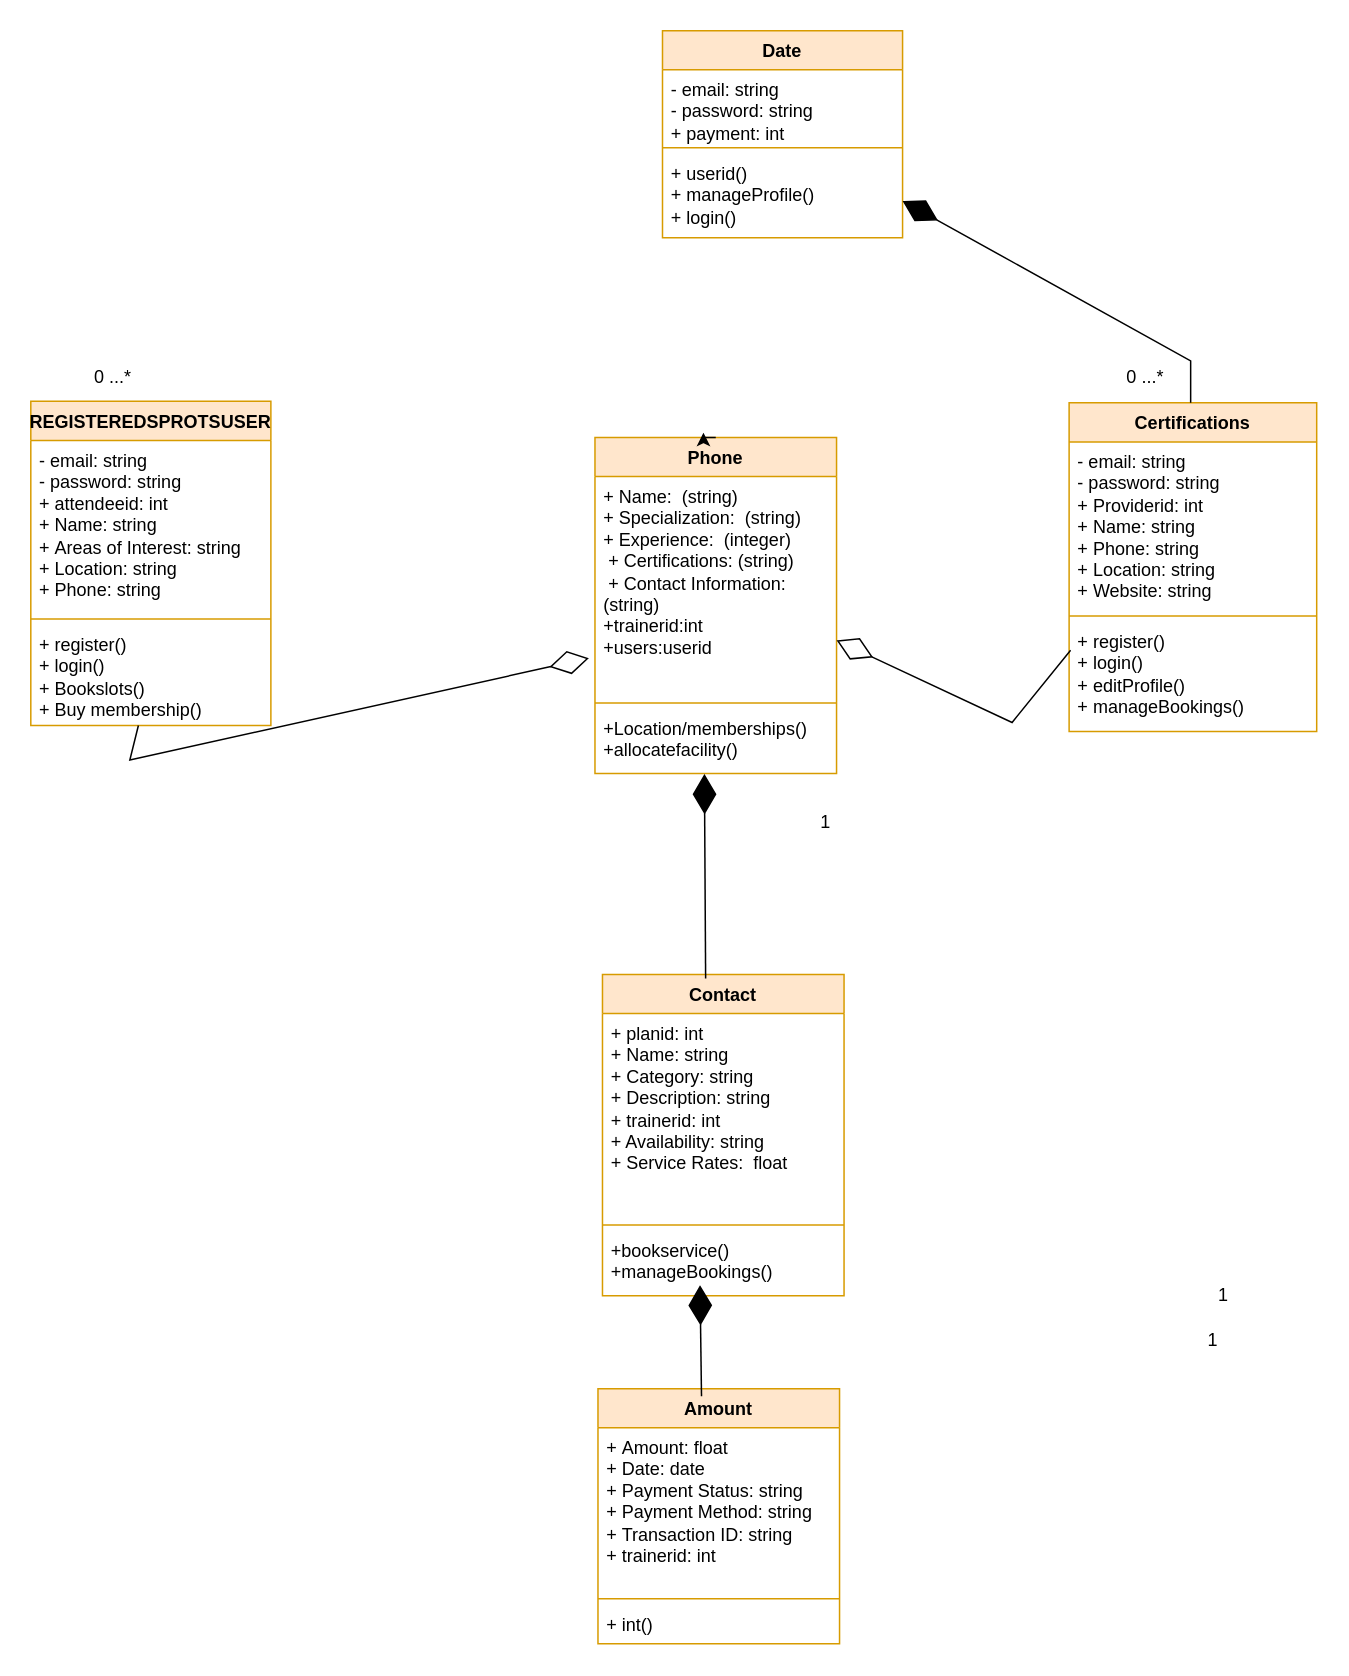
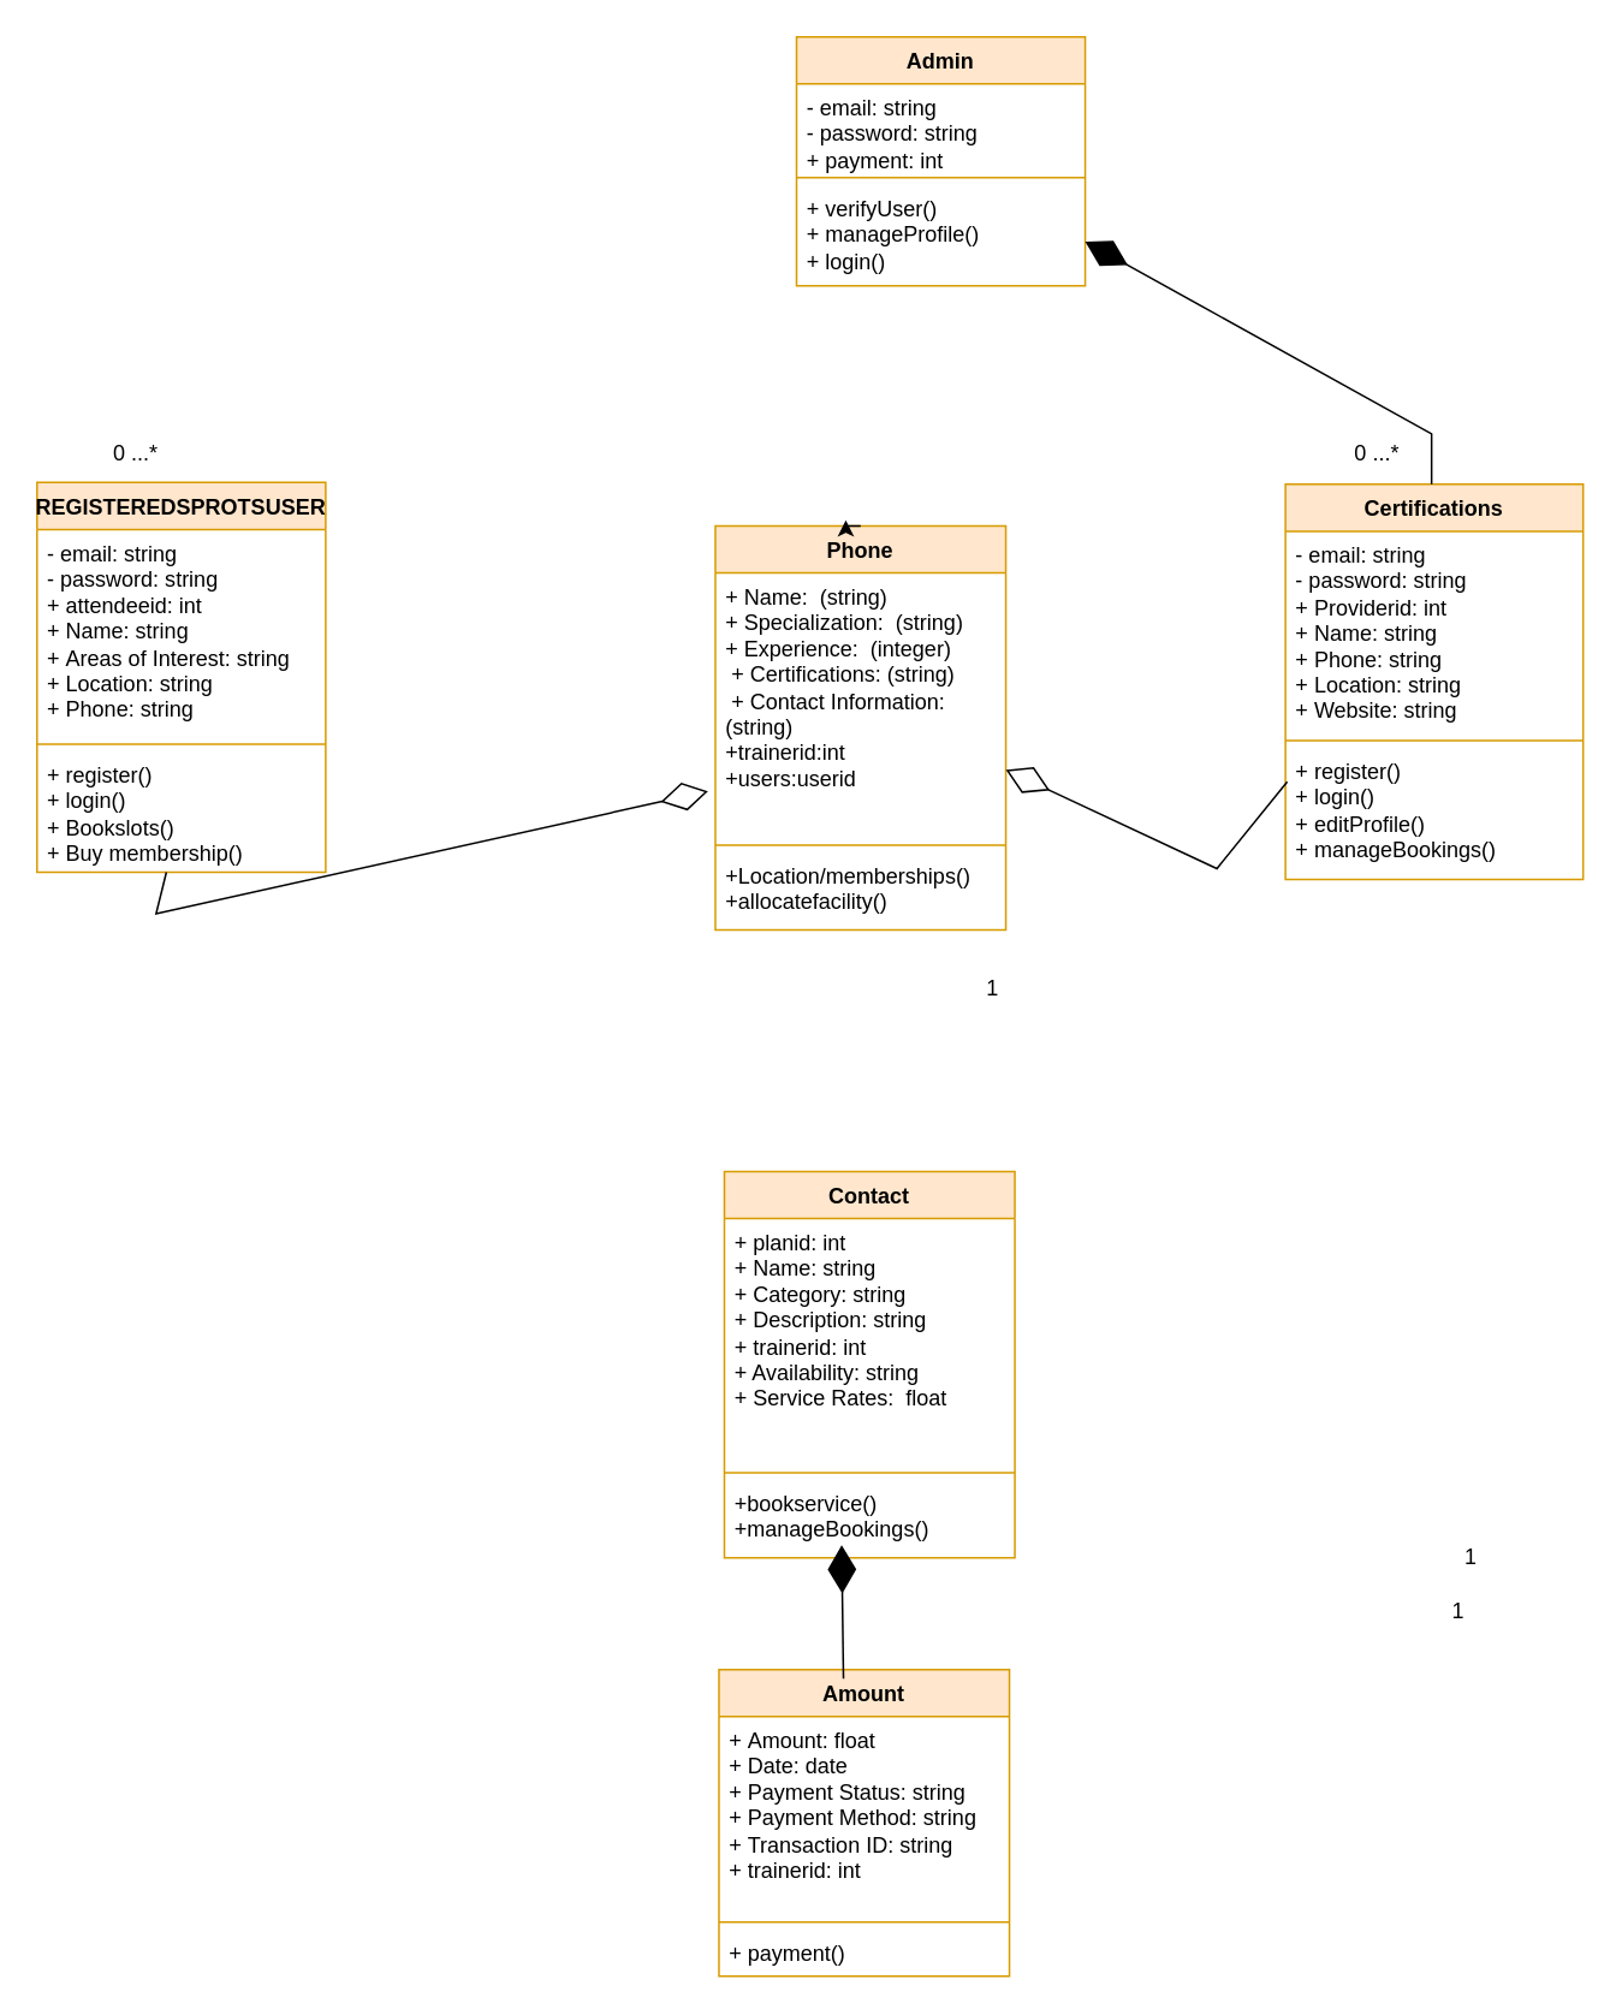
  <mxCell id="0" />
  <mxCell id="1" parent="0" />
  <mxCell id="2" value="Certifications" style="swimlane;fontStyle=1;align=center;verticalAlign=top;childLayout=stackLayout;horizontal=1;startSize=26;horizontalStack=0;resizeParent=1;resizeParentMax=0;resizeLast=0;collapsible=1;marginBottom=0;whiteSpace=wrap;html=1;fillColor=#ffe6cc;strokeColor=#d79b00;" parent="1" vertex="1"><mxGeometry x="712" y="268" width="165" height="219" as="geometry" /></mxCell>
  <mxCell id="3" value="- email: string&lt;br style=&quot;border-color: var(--border-color);&quot;&gt;- password: string&lt;br&gt;+ Providerid: int&lt;br&gt;+&amp;nbsp;Name: string&lt;br style=&quot;border-color: var(--border-color);&quot;&gt;+ Phone: string&lt;br style=&quot;border-color: var(--border-color);&quot;&gt;+ Location: string&lt;br style=&quot;border-color: var(--border-color);&quot;&gt;+&amp;nbsp;Website: string&lt;br&gt;&amp;nbsp;" style="text;strokeColor=none;fillColor=none;align=left;verticalAlign=top;spacingLeft=4;spacingRight=4;overflow=hidden;rotatable=0;points=[[0,0.5],[1,0.5]];portConstraint=eastwest;whiteSpace=wrap;html=1;" parent="2" vertex="1"><mxGeometry y="26" width="165" height="112" as="geometry" /></mxCell>
  <mxCell id="4" value="" style="line;strokeWidth=1;fillColor=none;align=left;verticalAlign=middle;spacingTop=-1;spacingLeft=3;spacingRight=3;rotatable=0;labelPosition=right;points=[];portConstraint=eastwest;strokeColor=inherit;" parent="2" vertex="1"><mxGeometry y="138" width="165" height="8" as="geometry" /></mxCell>
  <mxCell id="5" value="+ register()&lt;br style=&quot;border-color: var(--border-color);&quot;&gt;+ login()&lt;br&gt;+ editProfile()&lt;br&gt;+ manageBookings()" style="text;strokeColor=none;fillColor=none;align=left;verticalAlign=top;spacingLeft=4;spacingRight=4;overflow=hidden;rotatable=0;points=[[0,0.5],[1,0.5]];portConstraint=eastwest;whiteSpace=wrap;html=1;" parent="2" vertex="1"><mxGeometry y="146" width="165" height="73" as="geometry" /></mxCell>
- <mxCell id="6" value="Date" style="swimlane;fontStyle=1;align=center;verticalAlign=top;childLayout=stackLayout;horizontal=1;startSize=26;horizontalStack=0;resizeParent=1;resizeParentMax=0;resizeLast=0;collapsible=1;marginBottom=0;whiteSpace=wrap;html=1;fillColor=#ffe6cc;strokeColor=#d79b00;" parent="1" vertex="1"><mxGeometry x="441" y="20" width="160" height="138" as="geometry" /></mxCell>
+ <mxCell id="6" value="Admin" style="swimlane;fontStyle=1;align=center;verticalAlign=top;childLayout=stackLayout;horizontal=1;startSize=26;horizontalStack=0;resizeParent=1;resizeParentMax=0;resizeLast=0;collapsible=1;marginBottom=0;whiteSpace=wrap;html=1;fillColor=#ffe6cc;strokeColor=#d79b00;" parent="1" vertex="1"><mxGeometry x="441" y="20" width="160" height="138" as="geometry" /></mxCell>
  <mxCell id="7" value="- email: string&lt;br style=&quot;border-color: var(--border-color);&quot;&gt;- password: string&lt;br&gt;+ payment: int" style="text;strokeColor=none;fillColor=none;align=left;verticalAlign=top;spacingLeft=4;spacingRight=4;overflow=hidden;rotatable=0;points=[[0,0.5],[1,0.5]];portConstraint=eastwest;whiteSpace=wrap;html=1;" parent="6" vertex="1"><mxGeometry y="26" width="160" height="48" as="geometry" /></mxCell>
  <mxCell id="8" value="" style="line;strokeWidth=1;fillColor=none;align=left;verticalAlign=middle;spacingTop=-1;spacingLeft=3;spacingRight=3;rotatable=0;labelPosition=right;points=[];portConstraint=eastwest;strokeColor=inherit;" parent="6" vertex="1"><mxGeometry y="74" width="160" height="8" as="geometry" /></mxCell>
- <mxCell id="9" value="+ userid()&lt;br&gt;+ manageProfile()&lt;br&gt;+ login()" style="text;strokeColor=none;fillColor=none;align=left;verticalAlign=top;spacingLeft=4;spacingRight=4;overflow=hidden;rotatable=0;points=[[0,0.5],[1,0.5]];portConstraint=eastwest;whiteSpace=wrap;html=1;" parent="6" vertex="1"><mxGeometry y="82" width="160" height="56" as="geometry" /></mxCell>
+ <mxCell id="9" value="+ verifyUser()&lt;br&gt;+ manageProfile()&lt;br&gt;+ login()" style="text;strokeColor=none;fillColor=none;align=left;verticalAlign=top;spacingLeft=4;spacingRight=4;overflow=hidden;rotatable=0;points=[[0,0.5],[1,0.5]];portConstraint=eastwest;whiteSpace=wrap;html=1;" parent="6" vertex="1"><mxGeometry y="82" width="160" height="56" as="geometry" /></mxCell>
  <mxCell id="10" value="" style="endArrow=diamondThin;endFill=1;endSize=24;html=1;rounded=0;exitX=0.5;exitY=0;exitDx=0;exitDy=0;" parent="1" target="6" edge="1"><mxGeometry width="160" relative="1" as="geometry"><mxPoint x="793" y="268" as="sourcePoint" /><mxPoint x="906" y="146" as="targetPoint" /><Array as="points"><mxPoint x="793" y="240" /></Array></mxGeometry></mxCell>
  <mxCell id="11" value="0 ...*" style="text;strokeColor=none;align=center;fillColor=none;html=1;verticalAlign=middle;whiteSpace=wrap;rounded=0;" parent="1" vertex="1"><mxGeometry x="733.001" y="236.002" width="60" height="30" as="geometry" /></mxCell>
  <mxCell id="12" value="1" style="text;strokeColor=none;align=center;fillColor=none;html=1;verticalAlign=middle;whiteSpace=wrap;rounded=0;" parent="1" vertex="1"><mxGeometry x="520.003" y="533.002" width="60" height="30" as="geometry" /></mxCell>
  <mxCell id="13" value="Amount" style="swimlane;fontStyle=1;align=center;verticalAlign=top;childLayout=stackLayout;horizontal=1;startSize=26;horizontalStack=0;resizeParent=1;resizeParentMax=0;resizeLast=0;collapsible=1;marginBottom=0;whiteSpace=wrap;html=1;fillColor=#ffe6cc;strokeColor=#d79b00;" parent="1" vertex="1"><mxGeometry x="398" y="925" width="161" height="170" as="geometry" /></mxCell>
  <mxCell id="14" value="+&amp;nbsp;Amount: float&lt;br&gt;+&amp;nbsp;Date: date&lt;br&gt;+&amp;nbsp;Payment&amp;nbsp;Status: string&lt;br&gt;+&amp;nbsp;Payment Method: string&lt;br&gt;+&amp;nbsp;Transaction ID: string&lt;br&gt;+ trainerid: int" style="text;strokeColor=none;fillColor=none;align=left;verticalAlign=top;spacingLeft=4;spacingRight=4;overflow=hidden;rotatable=0;points=[[0,0.5],[1,0.5]];portConstraint=eastwest;whiteSpace=wrap;html=1;" parent="13" vertex="1"><mxGeometry y="26" width="161" height="110" as="geometry" /></mxCell>
  <mxCell id="15" value="" style="line;strokeWidth=1;fillColor=none;align=left;verticalAlign=middle;spacingTop=-1;spacingLeft=3;spacingRight=3;rotatable=0;labelPosition=right;points=[];portConstraint=eastwest;strokeColor=inherit;" parent="13" vertex="1"><mxGeometry y="136" width="161" height="8" as="geometry" /></mxCell>
- <mxCell id="16" value="+ int()" style="text;strokeColor=none;fillColor=none;align=left;verticalAlign=top;spacingLeft=4;spacingRight=4;overflow=hidden;rotatable=0;points=[[0,0.5],[1,0.5]];portConstraint=eastwest;whiteSpace=wrap;html=1;" parent="13" vertex="1"><mxGeometry y="144" width="161" height="26" as="geometry" /></mxCell>
+ <mxCell id="16" value="+ payment()" style="text;strokeColor=none;fillColor=none;align=left;verticalAlign=top;spacingLeft=4;spacingRight=4;overflow=hidden;rotatable=0;points=[[0,0.5],[1,0.5]];portConstraint=eastwest;whiteSpace=wrap;html=1;" parent="13" vertex="1"><mxGeometry y="144" width="161" height="26" as="geometry" /></mxCell>
  <mxCell id="17" value="1" style="text;strokeColor=none;align=center;fillColor=none;html=1;verticalAlign=middle;whiteSpace=wrap;rounded=0;" parent="1" vertex="1"><mxGeometry x="784.998" y="847.999" width="60" height="30" as="geometry" /></mxCell>
  <mxCell id="18" value="1" style="text;strokeColor=none;align=center;fillColor=none;html=1;verticalAlign=middle;whiteSpace=wrap;rounded=0;" parent="1" vertex="1"><mxGeometry x="777.998" y="878.004" width="60" height="30" as="geometry" /></mxCell>
  <mxCell id="19" value="REGISTEREDSPROTSUSER" style="swimlane;fontStyle=1;align=center;verticalAlign=top;childLayout=stackLayout;horizontal=1;startSize=26;horizontalStack=0;resizeParent=1;resizeParentMax=0;resizeLast=0;collapsible=1;marginBottom=0;whiteSpace=wrap;html=1;fillColor=#ffe6cc;strokeColor=#d79b00;" parent="1" vertex="1"><mxGeometry x="20" y="267" width="160" height="216" as="geometry" /></mxCell>
  <mxCell id="20" value="- email: string&lt;br style=&quot;border-color: var(--border-color);&quot;&gt;- password: string&lt;br&gt;+ attendeeid: int&lt;br style=&quot;border-color: var(--border-color);&quot;&gt;+&amp;nbsp;Name: string&lt;br style=&quot;border-color: var(--border-color);&quot;&gt;+&amp;nbsp;Areas of Interest: string&lt;br style=&quot;border-color: var(--border-color);&quot;&gt;+ Location: string&lt;br style=&quot;border-color: var(--border-color);&quot;&gt;+ Phone: string" style="text;strokeColor=none;fillColor=none;align=left;verticalAlign=top;spacingLeft=4;spacingRight=4;overflow=hidden;rotatable=0;points=[[0,0.5],[1,0.5]];portConstraint=eastwest;whiteSpace=wrap;html=1;" parent="19" vertex="1"><mxGeometry y="26" width="160" height="115" as="geometry" /></mxCell>
  <mxCell id="21" value="" style="line;strokeWidth=1;fillColor=none;align=left;verticalAlign=middle;spacingTop=-1;spacingLeft=3;spacingRight=3;rotatable=0;labelPosition=right;points=[];portConstraint=eastwest;strokeColor=inherit;" parent="19" vertex="1"><mxGeometry y="141" width="160" height="8" as="geometry" /></mxCell>
  <mxCell id="22" value="+ register()&lt;br style=&quot;border-color: var(--border-color);&quot;&gt;+ login()&lt;br&gt;+ Bookslots()&lt;br&gt;+ Buy membership()" style="text;strokeColor=none;fillColor=none;align=left;verticalAlign=top;spacingLeft=4;spacingRight=4;overflow=hidden;rotatable=0;points=[[0,0.5],[1,0.5]];portConstraint=eastwest;whiteSpace=wrap;html=1;" parent="19" vertex="1"><mxGeometry y="149" width="160" height="67" as="geometry" /></mxCell>
  <mxCell id="23" value="0 ...*" style="text;strokeColor=none;align=center;fillColor=none;html=1;verticalAlign=middle;whiteSpace=wrap;rounded=0;" parent="1" vertex="1"><mxGeometry x="45.001" y="236.002" width="60" height="30" as="geometry" /></mxCell>
  <mxCell id="24" value="" style="endArrow=diamondThin;endFill=0;endSize=24;html=1;rounded=0;entryX=-0.025;entryY=0.824;entryDx=0;entryDy=0;entryPerimeter=0;" parent="1" source="22" target="26" edge="1"><mxGeometry width="160" relative="1" as="geometry"><mxPoint x="107" y="491" as="sourcePoint" /><mxPoint x="437.746" y="669.08" as="targetPoint" /><Array as="points"><mxPoint x="86" y="506" /></Array></mxGeometry></mxCell>
  <mxCell id="25" value="Phone" style="swimlane;fontStyle=1;align=center;verticalAlign=top;childLayout=stackLayout;horizontal=1;startSize=26;horizontalStack=0;resizeParent=1;resizeParentMax=0;resizeLast=0;collapsible=1;marginBottom=0;whiteSpace=wrap;html=1;fillColor=#ffe6cc;strokeColor=#d79b00;" vertex="1" parent="1"><mxGeometry x="396" y="291" width="161" height="224" as="geometry" /></mxCell>
  <mxCell id="26" value="+ Name:&amp;nbsp; (string)&lt;br&gt;+ Specialization:&amp;nbsp; (string)&lt;br&gt;+ Experience:&amp;nbsp; (integer)&lt;br&gt;&amp;nbsp;+ Certifications: (string)&lt;br&gt;&amp;nbsp;+ Contact Information:&lt;br&gt;(string)&lt;br&gt;+trainerid:int&lt;br&gt;+users:userid" style="text;strokeColor=none;fillColor=none;align=left;verticalAlign=top;spacingLeft=4;spacingRight=4;overflow=hidden;rotatable=0;points=[[0,0.5],[1,0.5]];portConstraint=eastwest;whiteSpace=wrap;html=1;" vertex="1" parent="25"><mxGeometry y="26" width="161" height="147" as="geometry" /></mxCell>
  <mxCell id="27" value="" style="line;strokeWidth=1;fillColor=none;align=left;verticalAlign=middle;spacingTop=-1;spacingLeft=3;spacingRight=3;rotatable=0;labelPosition=right;points=[];portConstraint=eastwest;strokeColor=inherit;" vertex="1" parent="25"><mxGeometry y="173" width="161" height="8" as="geometry" /></mxCell>
  <mxCell id="28" value="+Location/memberships()&lt;br&gt;+allocatefacility()" style="text;strokeColor=none;fillColor=none;align=left;verticalAlign=top;spacingLeft=4;spacingRight=4;overflow=hidden;rotatable=0;points=[[0,0.5],[1,0.5]];portConstraint=eastwest;whiteSpace=wrap;html=1;" vertex="1" parent="25"><mxGeometry y="181" width="161" height="43" as="geometry" /></mxCell>
  <mxCell id="29" value="Contact" style="swimlane;fontStyle=1;align=center;verticalAlign=top;childLayout=stackLayout;horizontal=1;startSize=26;horizontalStack=0;resizeParent=1;resizeParentMax=0;resizeLast=0;collapsible=1;marginBottom=0;whiteSpace=wrap;html=1;fillColor=#ffe6cc;strokeColor=#d79b00;" vertex="1" parent="1"><mxGeometry x="401" y="649" width="161" height="214" as="geometry" /></mxCell>
  <mxCell id="30" value="+ planid: int&lt;br&gt;+&amp;nbsp;Name: string&lt;br&gt;+&amp;nbsp;Category: string&lt;br style=&quot;border-color: var(--border-color);&quot;&gt;+&amp;nbsp;Description: string&lt;br&gt;+ trainerid: int&lt;br&gt;+ Availability: string&lt;br style=&quot;border-color: var(--border-color);&quot;&gt;+&amp;nbsp;Service Rates:&amp;nbsp; float" style="text;strokeColor=none;fillColor=none;align=left;verticalAlign=top;spacingLeft=4;spacingRight=4;overflow=hidden;rotatable=0;points=[[0,0.5],[1,0.5]];portConstraint=eastwest;whiteSpace=wrap;html=1;" vertex="1" parent="29"><mxGeometry y="26" width="161" height="137" as="geometry" /></mxCell>
  <mxCell id="31" value="" style="line;strokeWidth=1;fillColor=none;align=left;verticalAlign=middle;spacingTop=-1;spacingLeft=3;spacingRight=3;rotatable=0;labelPosition=right;points=[];portConstraint=eastwest;strokeColor=inherit;" vertex="1" parent="29"><mxGeometry y="163" width="161" height="8" as="geometry" /></mxCell>
  <mxCell id="32" value="+bookservice()&lt;br&gt;+manageBookings()" style="text;strokeColor=none;fillColor=none;align=left;verticalAlign=top;spacingLeft=4;spacingRight=4;overflow=hidden;rotatable=0;points=[[0,0.5],[1,0.5]];portConstraint=eastwest;whiteSpace=wrap;html=1;" vertex="1" parent="29"><mxGeometry y="171" width="161" height="43" as="geometry" /></mxCell>
  <mxCell id="33" value="" style="endArrow=diamondThin;endFill=0;endSize=24;html=1;rounded=0;exitX=0.006;exitY=0.258;exitDx=0;exitDy=0;exitPerimeter=0;entryX=1;entryY=0.743;entryDx=0;entryDy=0;entryPerimeter=0;" parent="1" source="5" target="26" edge="1"><mxGeometry width="160" relative="1" as="geometry"><mxPoint x="754.266" y="717.21" as="sourcePoint" /><mxPoint x="601" y="479.004" as="targetPoint" /><Array as="points"><mxPoint x="674" y="481" /></Array></mxGeometry></mxCell>
- <mxCell id="34" value="" style="endArrow=diamondThin;endFill=1;endSize=24;html=1;rounded=0;exitX=0.427;exitY=0.012;exitDx=0;exitDy=0;entryX=0.453;entryY=1.008;entryDx=0;entryDy=0;entryPerimeter=0;exitPerimeter=0;" edge="1" parent="1" source="29" target="28"><mxGeometry width="160" relative="1" as="geometry"><mxPoint x="803" y="278" as="sourcePoint" /><mxPoint x="611" y="143" as="targetPoint" /><Array as="points" /></mxGeometry></mxCell>
  <mxCell id="35" value="" style="endArrow=diamondThin;endFill=1;endSize=24;html=1;rounded=0;exitX=0.427;exitY=0.012;exitDx=0;exitDy=0;entryX=0.453;entryY=1.008;entryDx=0;entryDy=0;entryPerimeter=0;exitPerimeter=0;" edge="1" parent="1"><mxGeometry width="160" relative="1" as="geometry"><mxPoint x="467" y="930" as="sourcePoint" /><mxPoint x="466" y="856" as="targetPoint" /><Array as="points" /></mxGeometry></mxCell>
  <mxCell id="36" style="edgeStyle=orthogonalEdgeStyle;rounded=0;orthogonalLoop=1;jettySize=auto;html=1;exitX=0.5;exitY=0;exitDx=0;exitDy=0;entryX=0.449;entryY=-0.014;entryDx=0;entryDy=0;entryPerimeter=0;" edge="1" parent="1" source="25" target="25"><mxGeometry relative="1" as="geometry" /></mxCell>
